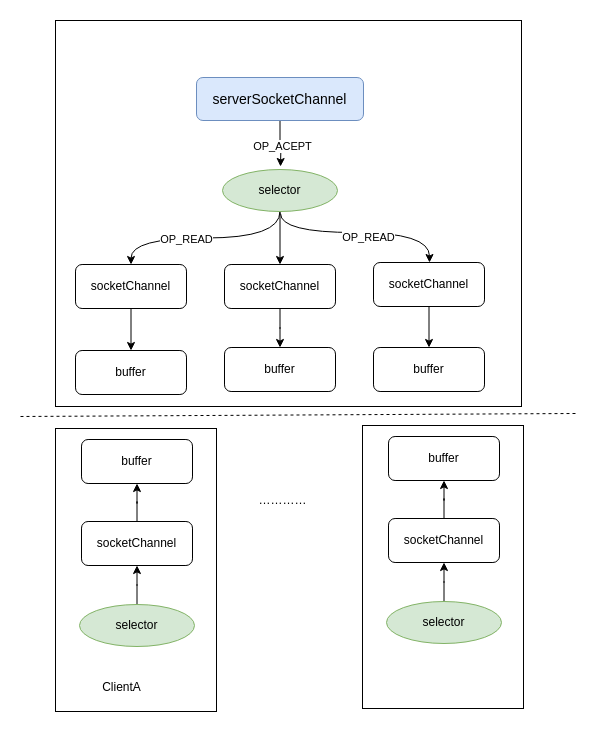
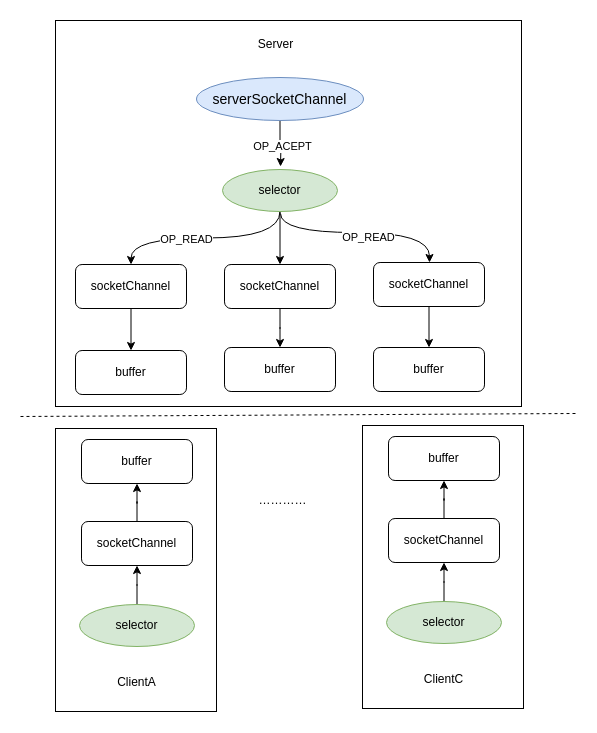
  <mxCell id="0" />
  <mxCell id="1" parent="0" />
  <mxCell id="2" value="" style="rounded=0;whiteSpace=wrap;html=1;" vertex="1" parent="1"><mxGeometry x="55" y="20" width="466" height="386" as="geometry" /></mxCell>
  <mxCell id="3" value="" style="rounded=0;whiteSpace=wrap;html=1;" vertex="1" parent="1"><mxGeometry x="55" y="428" width="161" height="283" as="geometry" /></mxCell>
  <mxCell id="4" value="" style="edgeStyle=orthogonalEdgeStyle;rounded=0;orthogonalLoop=1;jettySize=auto;html=1;" edge="1" parent="1" source="5" target="16"><mxGeometry relative="1" as="geometry" /></mxCell>
  <mxCell id="5" value="socketChannel" style="rounded=1;whiteSpace=wrap;html=1;" vertex="1" parent="1"><mxGeometry x="75" y="264" width="111" height="44" as="geometry" /></mxCell>
  <mxCell id="6" style="edgeStyle=orthogonalEdgeStyle;rounded=0;orthogonalLoop=1;jettySize=auto;html=1;" edge="1" parent="1" source="7" target="18"><mxGeometry relative="1" as="geometry" /></mxCell>
  <mxCell id="7" value="socketChannel" style="rounded=1;whiteSpace=wrap;html=1;" vertex="1" parent="1"><mxGeometry x="373" y="262" width="111" height="44" as="geometry" /></mxCell>
  <mxCell id="8" style="edgeStyle=orthogonalEdgeStyle;rounded=0;orthogonalLoop=1;jettySize=auto;html=1;" edge="1" parent="1" source="9" target="17"><mxGeometry relative="1" as="geometry" /></mxCell>
  <mxCell id="9" value="socketChannel" style="rounded=1;whiteSpace=wrap;html=1;" vertex="1" parent="1"><mxGeometry x="224" y="264" width="111" height="44" as="geometry" /></mxCell>
  <mxCell id="10" style="edgeStyle=orthogonalEdgeStyle;rounded=0;orthogonalLoop=1;jettySize=auto;html=1;entryX=0.5;entryY=0;entryDx=0;entryDy=0;curved=1;exitX=0.5;exitY=1;exitDx=0;exitDy=0;" edge="1" parent="1" source="15" target="5"><mxGeometry relative="1" as="geometry" /></mxCell>
  <mxCell id="11" value="OP_READ" style="edgeLabel;html=1;align=center;verticalAlign=middle;resizable=0;points=[];" vertex="1" connectable="0" parent="10"><mxGeometry x="0.198" y="1" relative="1" as="geometry"><mxPoint as="offset" /></mxGeometry></mxCell>
  <mxCell id="12" style="edgeStyle=orthogonalEdgeStyle;rounded=0;orthogonalLoop=1;jettySize=auto;html=1;" edge="1" parent="1" source="15" target="9"><mxGeometry relative="1" as="geometry" /></mxCell>
  <mxCell id="13" style="edgeStyle=orthogonalEdgeStyle;rounded=0;orthogonalLoop=1;jettySize=auto;html=1;curved=1;" edge="1" parent="1" target="7"><mxGeometry relative="1" as="geometry"><mxPoint x="280" y="213" as="sourcePoint" /><Array as="points"><mxPoint x="280" y="232" /><mxPoint x="429" y="232" /></Array></mxGeometry></mxCell>
  <mxCell id="14" value="OP_READ" style="edgeLabel;html=1;align=center;verticalAlign=middle;resizable=0;points=[];" vertex="1" connectable="0" parent="13"><mxGeometry x="0.071" y="-4" relative="1" as="geometry"><mxPoint as="offset" /></mxGeometry></mxCell>
  <mxCell id="15" value="selector" style="ellipse;whiteSpace=wrap;html=1;fillColor=#d5e8d4;strokeColor=#82b366;" vertex="1" parent="1"><mxGeometry x="222" y="169" width="115" height="42" as="geometry" /></mxCell>
  <mxCell id="16" value="buffer" style="rounded=1;whiteSpace=wrap;html=1;" vertex="1" parent="1"><mxGeometry x="75" y="350" width="111" height="44" as="geometry" /></mxCell>
  <mxCell id="17" value="buffer" style="rounded=1;whiteSpace=wrap;html=1;" vertex="1" parent="1"><mxGeometry x="224" y="347" width="111" height="44" as="geometry" /></mxCell>
  <mxCell id="18" value="buffer" style="rounded=1;whiteSpace=wrap;html=1;" vertex="1" parent="1"><mxGeometry x="373" y="347" width="111" height="44" as="geometry" /></mxCell>
  <mxCell id="19" value="" style="endArrow=none;dashed=1;html=1;rounded=0;" edge="1" parent="1"><mxGeometry width="50" height="50" relative="1" as="geometry"><mxPoint x="20" y="416" as="sourcePoint" /><mxPoint x="575" y="413" as="targetPoint" /></mxGeometry></mxCell>
  <mxCell id="20" style="edgeStyle=orthogonalEdgeStyle;rounded=0;orthogonalLoop=1;jettySize=auto;html=1;entryX=0.5;entryY=1;entryDx=0;entryDy=0;" edge="1" parent="1" source="21" target="22"><mxGeometry relative="1" as="geometry" /></mxCell>
  <mxCell id="21" value="socketChannel" style="rounded=1;whiteSpace=wrap;html=1;" vertex="1" parent="1"><mxGeometry x="81" y="521" width="111" height="44" as="geometry" /></mxCell>
  <mxCell id="22" value="buffer" style="rounded=1;whiteSpace=wrap;html=1;" vertex="1" parent="1"><mxGeometry x="81" y="439" width="111" height="44" as="geometry" /></mxCell>
- <mxCell id="23" value="ClientA" style="text;html=1;align=center;verticalAlign=middle;resizable=0;points=[];autosize=1;strokeColor=none;fillColor=none;" vertex="1" parent="1"><mxGeometry x="92" y="674" width="57" height="26" as="geometry" /></mxCell>
+ <mxCell id="23" value="ClientA" style="text;html=1;align=center;verticalAlign=middle;resizable=0;points=[];autosize=1;strokeColor=none;fillColor=none;" vertex="1" parent="1"><mxGeometry x="107" y="669" width="57" height="26" as="geometry" /></mxCell>
  <mxCell id="24" value="…………" style="text;html=1;align=center;verticalAlign=middle;resizable=0;points=[];autosize=1;strokeColor=none;fillColor=none;" vertex="1" parent="1"><mxGeometry x="248.5" y="487" width="66" height="26" as="geometry" /></mxCell>
  <mxCell id="25" style="edgeStyle=orthogonalEdgeStyle;rounded=0;orthogonalLoop=1;jettySize=auto;html=1;exitX=0.5;exitY=1;exitDx=0;exitDy=0;" edge="1" parent="1" source="27"><mxGeometry relative="1" as="geometry"><mxPoint x="280" y="166" as="targetPoint" /></mxGeometry></mxCell>
  <mxCell id="26" value="OP_ACEPT" style="edgeLabel;html=1;align=center;verticalAlign=middle;resizable=0;points=[];" vertex="1" connectable="0" parent="25"><mxGeometry x="0.134" relative="1" as="geometry"><mxPoint x="1" as="offset" /></mxGeometry></mxCell>
- <mxCell id="27" value="&lt;font style=&quot;font-size: 14px;&quot;&gt;serverSocketChannel&lt;/font&gt;" style="rounded=1;whiteSpace=wrap;html=1;fillColor=#dae8fc;strokeColor=#6c8ebf;" vertex="1" parent="1"><mxGeometry x="196" y="77" width="167" height="43" as="geometry" /></mxCell>
+ <mxCell id="27" value="&lt;font style=&quot;font-size: 14px;&quot;&gt;serverSocketChannel&lt;/font&gt;" style="ellipse;whiteSpace=wrap;html=1;fillColor=#dae8fc;strokeColor=#6c8ebf;" vertex="1" parent="1"><mxGeometry x="196" y="77" width="167" height="43" as="geometry" /></mxCell>
  <mxCell id="28" style="edgeStyle=orthogonalEdgeStyle;rounded=0;orthogonalLoop=1;jettySize=auto;html=1;entryX=0.5;entryY=1;entryDx=0;entryDy=0;" edge="1" parent="1" source="29" target="21"><mxGeometry relative="1" as="geometry" /></mxCell>
  <mxCell id="29" value="selector" style="ellipse;whiteSpace=wrap;html=1;fillColor=#d5e8d4;strokeColor=#82b366;" vertex="1" parent="1"><mxGeometry x="79" y="604" width="115" height="42" as="geometry" /></mxCell>
  <mxCell id="30" value="" style="rounded=0;whiteSpace=wrap;html=1;" vertex="1" parent="1"><mxGeometry x="362" y="425" width="161" height="283" as="geometry" /></mxCell>
  <mxCell id="31" style="edgeStyle=orthogonalEdgeStyle;rounded=0;orthogonalLoop=1;jettySize=auto;html=1;entryX=0.5;entryY=1;entryDx=0;entryDy=0;" edge="1" parent="1" source="32" target="33"><mxGeometry relative="1" as="geometry" /></mxCell>
  <mxCell id="32" value="socketChannel" style="rounded=1;whiteSpace=wrap;html=1;" vertex="1" parent="1"><mxGeometry x="388" y="518" width="111" height="44" as="geometry" /></mxCell>
  <mxCell id="33" value="buffer" style="rounded=1;whiteSpace=wrap;html=1;" vertex="1" parent="1"><mxGeometry x="388" y="436" width="111" height="44" as="geometry" /></mxCell>
+ <mxCell id="34" value="ClientC" style="text;html=1;align=center;verticalAlign=middle;resizable=0;points=[];autosize=1;strokeColor=none;fillColor=none;" vertex="1" parent="1"><mxGeometry x="414" y="666" width="57" height="26" as="geometry" /></mxCell>
  <mxCell id="35" style="edgeStyle=orthogonalEdgeStyle;rounded=0;orthogonalLoop=1;jettySize=auto;html=1;entryX=0.5;entryY=1;entryDx=0;entryDy=0;" edge="1" parent="1" source="36" target="32"><mxGeometry relative="1" as="geometry" /></mxCell>
  <mxCell id="36" value="selector" style="ellipse;whiteSpace=wrap;html=1;fillColor=#d5e8d4;strokeColor=#82b366;" vertex="1" parent="1"><mxGeometry x="386" y="601" width="115" height="42" as="geometry" /></mxCell>
+ <mxCell id="37" value="Server" style="text;html=1;align=center;verticalAlign=middle;resizable=0;points=[];autosize=1;strokeColor=none;fillColor=none;" vertex="1" parent="1"><mxGeometry x="248.5" y="31" width="53" height="26" as="geometry" /></mxCell>
